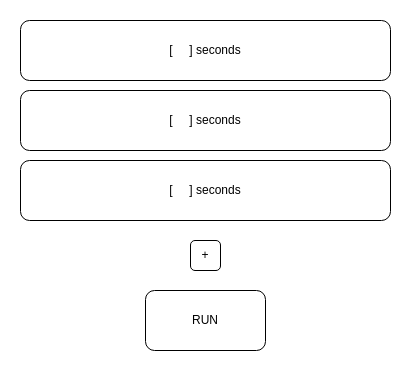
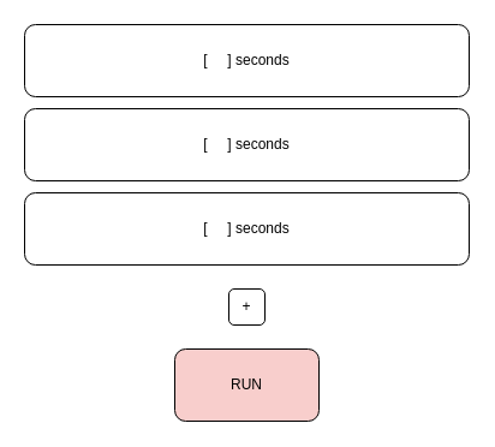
  <mxCell id="0" />
  <mxCell id="1" parent="0" />
  <mxCell id="2" value="[&amp;nbsp; &amp;nbsp; &amp;nbsp;] seconds" style="rounded=1;whiteSpace=wrap;html=1;" vertex="1" parent="1"><mxGeometry x="20" y="160" width="370" height="60" as="geometry" /></mxCell>
  <mxCell id="3" value="+" style="rounded=1;whiteSpace=wrap;html=1;" vertex="1" parent="1"><mxGeometry x="190" y="240" width="30" height="30" as="geometry" /></mxCell>
  <mxCell id="4" value="[&amp;nbsp; &amp;nbsp; &amp;nbsp;] seconds" style="rounded=1;whiteSpace=wrap;html=1;" vertex="1" parent="1"><mxGeometry x="20" y="90" width="370" height="60" as="geometry" /></mxCell>
  <mxCell id="5" value="[&amp;nbsp; &amp;nbsp; &amp;nbsp;] seconds" style="rounded=1;whiteSpace=wrap;html=1;" vertex="1" parent="1"><mxGeometry x="20" y="20" width="370" height="60" as="geometry" /></mxCell>
- <mxCell id="6" value="RUN" style="rounded=1;whiteSpace=wrap;html=1;" vertex="1" parent="1"><mxGeometry x="145" y="290" width="120" height="60" as="geometry" /></mxCell>
+ <mxCell id="6" value="RUN" style="rounded=1;whiteSpace=wrap;html=1;fillColor=#f8cecc;" vertex="1" parent="1"><mxGeometry x="145" y="290" width="120" height="60" as="geometry" /></mxCell>
